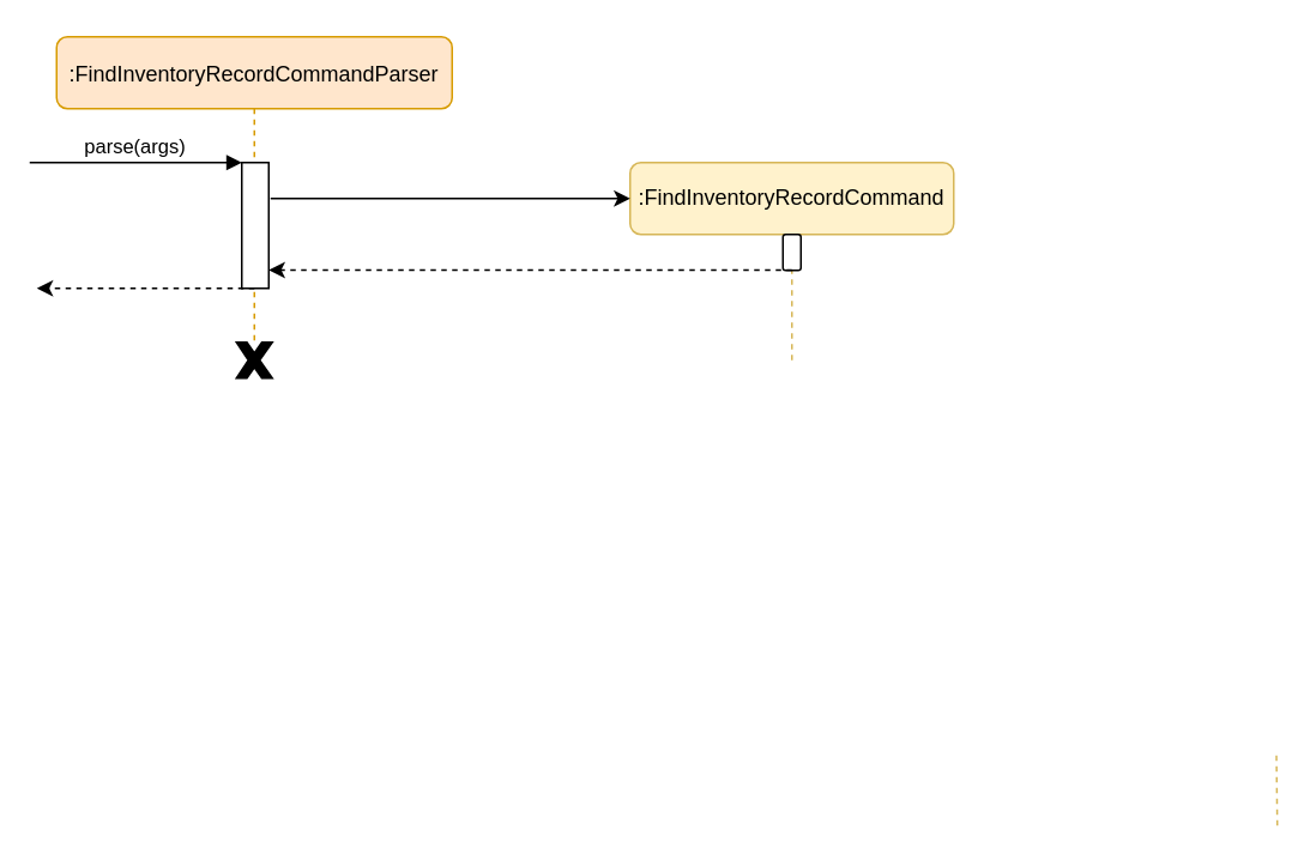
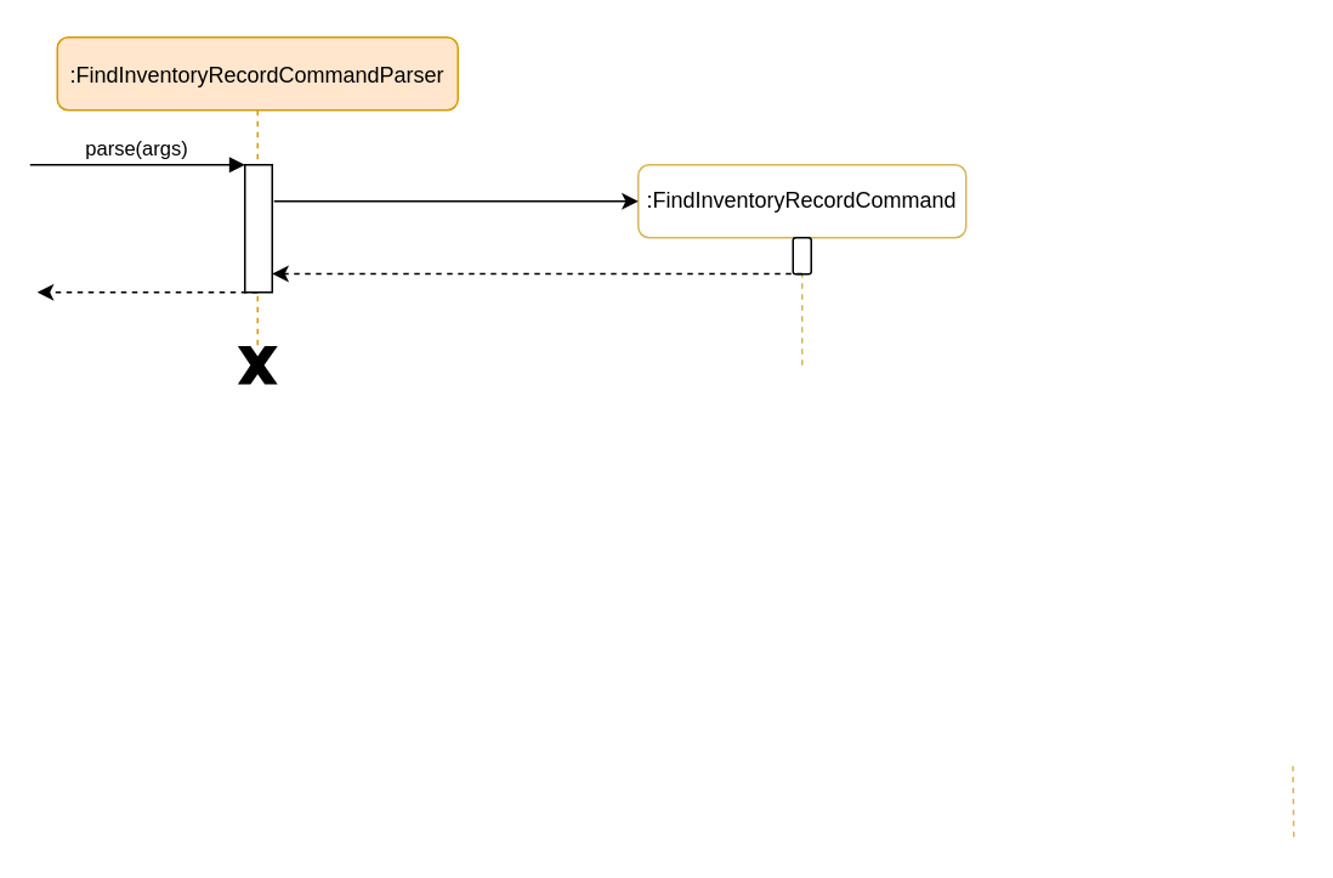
  <mxCell id="0" />
  <mxCell id="1" parent="0" />
  <mxCell id="2" value="" style="endArrow=none;dashed=1;html=1;entryX=0.5;entryY=1;entryDx=0;entryDy=0;fillColor=#fff2cc;strokeColor=#d6b656;" edge="1" parent="1" target="7"><mxGeometry width="50" height="50" relative="1" as="geometry"><mxPoint x="440" y="200" as="sourcePoint" /><mxPoint x="280" y="150" as="targetPoint" /></mxGeometry></mxCell>
  <mxCell id="3" value=":FindInventoryRecordCommandParser" style="shape=umlLifeline;perimeter=lifelinePerimeter;container=1;collapsible=0;recursiveResize=0;rounded=1;shadow=0;strokeWidth=1;fillColor=#ffe6cc;strokeColor=#d79b00;" parent="1" vertex="1"><mxGeometry x="31" y="20" width="220" height="170" as="geometry" /></mxCell>
  <mxCell id="4" value="" style="points=[];perimeter=orthogonalPerimeter;rounded=0;shadow=0;strokeWidth=1;" parent="3" vertex="1"><mxGeometry x="103" y="70" width="15" height="70" as="geometry" /></mxCell>
  <mxCell id="5" value="parse(args)" style="verticalAlign=bottom;startArrow=none;endArrow=block;startSize=8;shadow=0;strokeWidth=1;startFill=0;" parent="3" target="4" edge="1"><mxGeometry relative="1" as="geometry"><mxPoint x="-15" y="70" as="sourcePoint" /></mxGeometry></mxCell>
  <mxCell id="6" value="" style="endArrow=classic;html=1;strokeColor=#000000;dashed=1;" parent="1" edge="1"><mxGeometry width="50" height="50" relative="1" as="geometry"><mxPoint x="550" y="320" as="sourcePoint" /><mxPoint x="550" y="320" as="targetPoint" /></mxGeometry></mxCell>
- <mxCell id="7" value=":FindInventoryRecordCommand" style="rounded=1;whiteSpace=wrap;html=1;strokeColor=#d6b656;fillColor=#fff2cc;" parent="1" vertex="1"><mxGeometry x="350" y="90" width="180" height="40" as="geometry" /></mxCell>
+ <mxCell id="7" value=":FindInventoryRecordCommand" style="rounded=1;whiteSpace=wrap;html=1;strokeColor=#d6b656;fillColor=#ffffff;" parent="1" vertex="1"><mxGeometry x="350" y="90" width="180" height="40" as="geometry" /></mxCell>
  <mxCell id="8" value="" style="html=1;points=[];perimeter=orthogonalPerimeter;rounded=1;strokeColor=#000000;gradientColor=none;" parent="1" vertex="1"><mxGeometry x="435" y="130" width="10" height="20" as="geometry" /></mxCell>
  <mxCell id="9" value="" style="endArrow=classic;html=1;dashed=1;strokeColor=#000000;exitX=0.5;exitY=0.99;exitDx=0;exitDy=0;exitPerimeter=0;" parent="1" source="8" target="4" edge="1"><mxGeometry width="50" height="50" relative="1" as="geometry"><mxPoint x="660" y="420" as="sourcePoint" /><mxPoint x="410" y="280" as="targetPoint" /></mxGeometry></mxCell>
  <mxCell id="10" value="" style="endArrow=classic;html=1;strokeColor=#000000;" parent="1" edge="1"><mxGeometry width="50" height="50" relative="1" as="geometry"><mxPoint x="150" y="110" as="sourcePoint" /><mxPoint x="350" y="110" as="targetPoint" /></mxGeometry></mxCell>
  <mxCell id="11" value="" style="verticalLabelPosition=bottom;verticalAlign=top;html=1;shape=mxgraph.basic.x;rounded=1;strokeColor=#000000;gradientColor=none;fillColor=#000000;" parent="1" vertex="1"><mxGeometry x="131" y="190" width="20" height="20" as="geometry" /></mxCell>
  <mxCell id="12" value="" style="endArrow=classic;html=1;dashed=1;" parent="1" edge="1"><mxGeometry width="50" height="50" relative="1" as="geometry"><mxPoint x="141" y="160" as="sourcePoint" /><mxPoint x="20" y="160" as="targetPoint" /></mxGeometry></mxCell>
  <mxCell id="13" value="" style="endArrow=none;dashed=1;html=1;strokeColor=#d6b656;exitX=0.6;exitY=1.05;exitDx=0;exitDy=0;exitPerimeter=0;fillColor=#fff2cc;" parent="1" edge="1"><mxGeometry width="50" height="50" relative="1" as="geometry"><mxPoint x="709.5" y="420" as="sourcePoint" /><mxPoint x="710" y="460" as="targetPoint" /></mxGeometry></mxCell>
